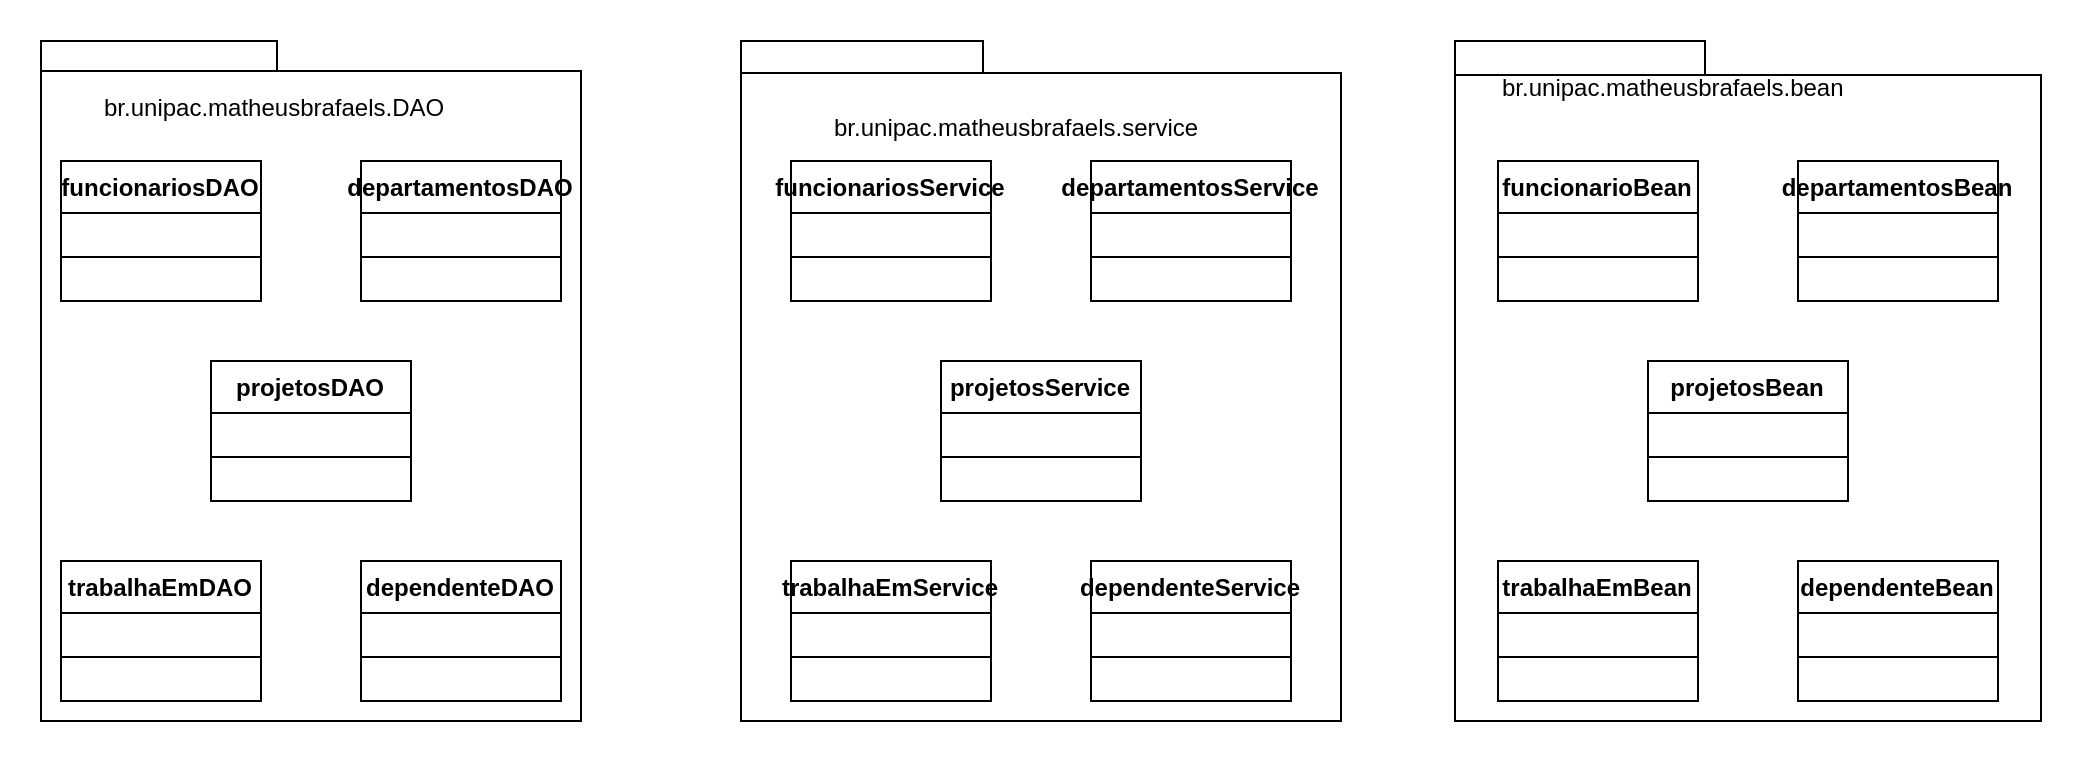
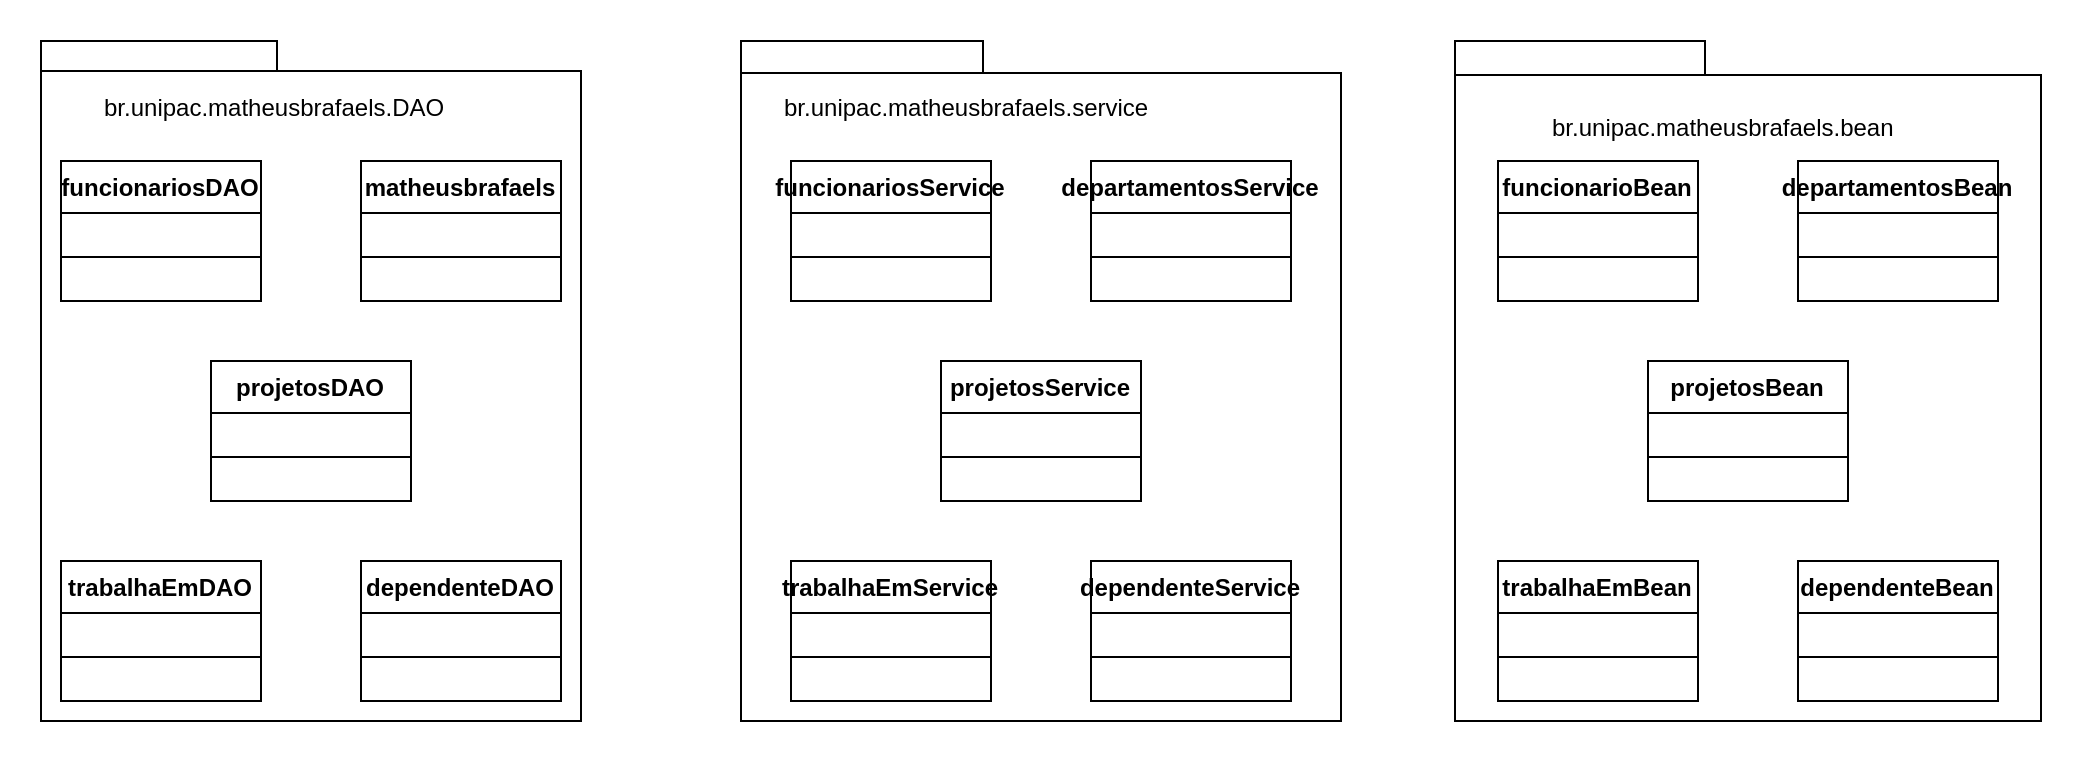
  <mxCell id="0" />
  <mxCell id="1" parent="0" />
  <mxCell id="2" value="" style="shape=folder;fontStyle=1;spacingTop=0;tabWidth=118;tabHeight=15;tabPosition=left;html=1;" vertex="1" parent="1"><mxGeometry x="20" y="20" width="270" height="340" as="geometry" /></mxCell>
  <mxCell id="3" value="" style="shape=folder;fontStyle=1;spacingTop=10;tabWidth=121;tabHeight=16;tabPosition=left;html=1;" vertex="1" parent="1"><mxGeometry x="370" y="20" width="300" height="340" as="geometry" /></mxCell>
  <mxCell id="4" value="" style="shape=folder;fontStyle=1;spacingTop=10;tabWidth=125;tabHeight=17;tabPosition=left;html=1;" vertex="1" parent="1"><mxGeometry x="727" y="20" width="293" height="340" as="geometry" /></mxCell>
  <mxCell id="5" value="br.unipac.matheusbrafaels.DAO" style="text;html=1;" vertex="1" parent="1"><mxGeometry x="50" y="40" width="200" height="30" as="geometry" /></mxCell>
- <mxCell id="6" value="br.unipac.matheusbrafaels.service" style="text;html=1;" vertex="1" parent="1"><mxGeometry x="415" y="50" width="210" height="30" as="geometry" /></mxCell>
- <mxCell id="7" value="br.unipac.matheusbrafaels.bean" style="text;html=1;" vertex="1" parent="1"><mxGeometry x="748.5" y="30" width="200" height="30" as="geometry" /></mxCell>
+ <mxCell id="6" value="br.unipac.matheusbrafaels.service" style="text;html=1;" vertex="1" parent="1"><mxGeometry x="390" y="40" width="210" height="30" as="geometry" /></mxCell>
+ <mxCell id="7" value="br.unipac.matheusbrafaels.bean" style="text;html=1;" vertex="1" parent="1"><mxGeometry x="773.5" y="50" width="200" height="30" as="geometry" /></mxCell>
  <mxCell id="8" value="funcionariosDAO" style="swimlane;fontStyle=1;align=center;verticalAlign=top;childLayout=stackLayout;horizontal=1;startSize=26;horizontalStack=0;resizeParent=1;resizeParentMax=0;resizeLast=0;collapsible=1;marginBottom=0;" vertex="1" parent="1"><mxGeometry x="30" y="80" width="100" height="70" as="geometry" /></mxCell>
  <mxCell id="9" value="" style="line;strokeWidth=1;fillColor=none;align=left;verticalAlign=middle;spacingTop=-1;spacingLeft=3;spacingRight=3;rotatable=0;labelPosition=right;points=[];portConstraint=eastwest;" vertex="1" parent="8"><mxGeometry y="26" width="100" height="44" as="geometry" /></mxCell>
- <mxCell id="10" value="departamentosDAO" style="swimlane;fontStyle=1;align=center;verticalAlign=top;childLayout=stackLayout;horizontal=1;startSize=26;horizontalStack=0;resizeParent=1;resizeParentMax=0;resizeLast=0;collapsible=1;marginBottom=0;" vertex="1" parent="1"><mxGeometry x="180" y="80" width="100" height="70" as="geometry" /></mxCell>
+ <mxCell id="10" value="matheusbrafaels" style="swimlane;fontStyle=1;align=center;verticalAlign=top;childLayout=stackLayout;horizontal=1;startSize=26;horizontalStack=0;resizeParent=1;resizeParentMax=0;resizeLast=0;collapsible=1;marginBottom=0;" vertex="1" parent="1"><mxGeometry x="180" y="80" width="100" height="70" as="geometry" /></mxCell>
  <mxCell id="11" value="" style="line;strokeWidth=1;fillColor=none;align=left;verticalAlign=middle;spacingTop=-1;spacingLeft=3;spacingRight=3;rotatable=0;labelPosition=right;points=[];portConstraint=eastwest;" vertex="1" parent="10"><mxGeometry y="26" width="100" height="44" as="geometry" /></mxCell>
  <mxCell id="12" value="trabalhaEmDAO" style="swimlane;fontStyle=1;align=center;verticalAlign=top;childLayout=stackLayout;horizontal=1;startSize=26;horizontalStack=0;resizeParent=1;resizeParentMax=0;resizeLast=0;collapsible=1;marginBottom=0;" vertex="1" parent="1"><mxGeometry x="30" y="280" width="100" height="70" as="geometry" /></mxCell>
  <mxCell id="13" value="" style="line;strokeWidth=1;fillColor=none;align=left;verticalAlign=middle;spacingTop=-1;spacingLeft=3;spacingRight=3;rotatable=0;labelPosition=right;points=[];portConstraint=eastwest;" vertex="1" parent="12"><mxGeometry y="26" width="100" height="44" as="geometry" /></mxCell>
  <mxCell id="14" value="dependenteDAO" style="swimlane;fontStyle=1;align=center;verticalAlign=top;childLayout=stackLayout;horizontal=1;startSize=26;horizontalStack=0;resizeParent=1;resizeParentMax=0;resizeLast=0;collapsible=1;marginBottom=0;" vertex="1" parent="1"><mxGeometry x="180" y="280" width="100" height="70" as="geometry" /></mxCell>
  <mxCell id="15" value="" style="line;strokeWidth=1;fillColor=none;align=left;verticalAlign=middle;spacingTop=-1;spacingLeft=3;spacingRight=3;rotatable=0;labelPosition=right;points=[];portConstraint=eastwest;" vertex="1" parent="14"><mxGeometry y="26" width="100" height="44" as="geometry" /></mxCell>
  <mxCell id="16" value="projetosDAO" style="swimlane;fontStyle=1;align=center;verticalAlign=top;childLayout=stackLayout;horizontal=1;startSize=26;horizontalStack=0;resizeParent=1;resizeParentMax=0;resizeLast=0;collapsible=1;marginBottom=0;" vertex="1" parent="1"><mxGeometry x="105" y="180" width="100" height="70" as="geometry" /></mxCell>
  <mxCell id="17" value="" style="line;strokeWidth=1;fillColor=none;align=left;verticalAlign=middle;spacingTop=-1;spacingLeft=3;spacingRight=3;rotatable=0;labelPosition=right;points=[];portConstraint=eastwest;" vertex="1" parent="16"><mxGeometry y="26" width="100" height="44" as="geometry" /></mxCell>
  <mxCell id="18" value="funcionariosService" style="swimlane;fontStyle=1;align=center;verticalAlign=top;childLayout=stackLayout;horizontal=1;startSize=26;horizontalStack=0;resizeParent=1;resizeParentMax=0;resizeLast=0;collapsible=1;marginBottom=0;" vertex="1" parent="1"><mxGeometry x="395" y="80" width="100" height="70" as="geometry" /></mxCell>
  <mxCell id="19" value="" style="line;strokeWidth=1;fillColor=none;align=left;verticalAlign=middle;spacingTop=-1;spacingLeft=3;spacingRight=3;rotatable=0;labelPosition=right;points=[];portConstraint=eastwest;" vertex="1" parent="18"><mxGeometry y="26" width="100" height="44" as="geometry" /></mxCell>
  <mxCell id="20" value="departamentosService" style="swimlane;fontStyle=1;align=center;verticalAlign=top;childLayout=stackLayout;horizontal=1;startSize=26;horizontalStack=0;resizeParent=1;resizeParentMax=0;resizeLast=0;collapsible=1;marginBottom=0;" vertex="1" parent="1"><mxGeometry x="545" y="80" width="100" height="70" as="geometry" /></mxCell>
  <mxCell id="21" value="" style="line;strokeWidth=1;fillColor=none;align=left;verticalAlign=middle;spacingTop=-1;spacingLeft=3;spacingRight=3;rotatable=0;labelPosition=right;points=[];portConstraint=eastwest;" vertex="1" parent="20"><mxGeometry y="26" width="100" height="44" as="geometry" /></mxCell>
  <mxCell id="22" value="trabalhaEmService" style="swimlane;fontStyle=1;align=center;verticalAlign=top;childLayout=stackLayout;horizontal=1;startSize=26;horizontalStack=0;resizeParent=1;resizeParentMax=0;resizeLast=0;collapsible=1;marginBottom=0;" vertex="1" parent="1"><mxGeometry x="395" y="280" width="100" height="70" as="geometry" /></mxCell>
  <mxCell id="23" value="" style="line;strokeWidth=1;fillColor=none;align=left;verticalAlign=middle;spacingTop=-1;spacingLeft=3;spacingRight=3;rotatable=0;labelPosition=right;points=[];portConstraint=eastwest;" vertex="1" parent="22"><mxGeometry y="26" width="100" height="44" as="geometry" /></mxCell>
  <mxCell id="24" value="dependenteService" style="swimlane;fontStyle=1;align=center;verticalAlign=top;childLayout=stackLayout;horizontal=1;startSize=26;horizontalStack=0;resizeParent=1;resizeParentMax=0;resizeLast=0;collapsible=1;marginBottom=0;" vertex="1" parent="1"><mxGeometry x="545" y="280" width="100" height="70" as="geometry" /></mxCell>
  <mxCell id="25" value="" style="line;strokeWidth=1;fillColor=none;align=left;verticalAlign=middle;spacingTop=-1;spacingLeft=3;spacingRight=3;rotatable=0;labelPosition=right;points=[];portConstraint=eastwest;" vertex="1" parent="24"><mxGeometry y="26" width="100" height="44" as="geometry" /></mxCell>
  <mxCell id="26" value="projetosService" style="swimlane;fontStyle=1;align=center;verticalAlign=top;childLayout=stackLayout;horizontal=1;startSize=26;horizontalStack=0;resizeParent=1;resizeParentMax=0;resizeLast=0;collapsible=1;marginBottom=0;" vertex="1" parent="1"><mxGeometry x="470" y="180" width="100" height="70" as="geometry" /></mxCell>
  <mxCell id="27" value="" style="line;strokeWidth=1;fillColor=none;align=left;verticalAlign=middle;spacingTop=-1;spacingLeft=3;spacingRight=3;rotatable=0;labelPosition=right;points=[];portConstraint=eastwest;" vertex="1" parent="26"><mxGeometry y="26" width="100" height="44" as="geometry" /></mxCell>
  <mxCell id="28" value="funcionarioBean" style="swimlane;fontStyle=1;align=center;verticalAlign=top;childLayout=stackLayout;horizontal=1;startSize=26;horizontalStack=0;resizeParent=1;resizeParentMax=0;resizeLast=0;collapsible=1;marginBottom=0;" vertex="1" parent="1"><mxGeometry x="748.5" y="80" width="100" height="70" as="geometry" /></mxCell>
  <mxCell id="29" value="" style="line;strokeWidth=1;fillColor=none;align=left;verticalAlign=middle;spacingTop=-1;spacingLeft=3;spacingRight=3;rotatable=0;labelPosition=right;points=[];portConstraint=eastwest;" vertex="1" parent="28"><mxGeometry y="26" width="100" height="44" as="geometry" /></mxCell>
  <mxCell id="30" value="departamentosBean" style="swimlane;fontStyle=1;align=center;verticalAlign=top;childLayout=stackLayout;horizontal=1;startSize=26;horizontalStack=0;resizeParent=1;resizeParentMax=0;resizeLast=0;collapsible=1;marginBottom=0;" vertex="1" parent="1"><mxGeometry x="898.5" y="80" width="100" height="70" as="geometry" /></mxCell>
  <mxCell id="31" value="" style="line;strokeWidth=1;fillColor=none;align=left;verticalAlign=middle;spacingTop=-1;spacingLeft=3;spacingRight=3;rotatable=0;labelPosition=right;points=[];portConstraint=eastwest;" vertex="1" parent="30"><mxGeometry y="26" width="100" height="44" as="geometry" /></mxCell>
  <mxCell id="32" value="trabalhaEmBean" style="swimlane;fontStyle=1;align=center;verticalAlign=top;childLayout=stackLayout;horizontal=1;startSize=26;horizontalStack=0;resizeParent=1;resizeParentMax=0;resizeLast=0;collapsible=1;marginBottom=0;" vertex="1" parent="1"><mxGeometry x="748.5" y="280" width="100" height="70" as="geometry" /></mxCell>
  <mxCell id="33" value="" style="line;strokeWidth=1;fillColor=none;align=left;verticalAlign=middle;spacingTop=-1;spacingLeft=3;spacingRight=3;rotatable=0;labelPosition=right;points=[];portConstraint=eastwest;" vertex="1" parent="32"><mxGeometry y="26" width="100" height="44" as="geometry" /></mxCell>
  <mxCell id="34" value="dependenteBean" style="swimlane;fontStyle=1;align=center;verticalAlign=top;childLayout=stackLayout;horizontal=1;startSize=26;horizontalStack=0;resizeParent=1;resizeParentMax=0;resizeLast=0;collapsible=1;marginBottom=0;" vertex="1" parent="1"><mxGeometry x="898.5" y="280" width="100" height="70" as="geometry" /></mxCell>
  <mxCell id="35" value="" style="line;strokeWidth=1;fillColor=none;align=left;verticalAlign=middle;spacingTop=-1;spacingLeft=3;spacingRight=3;rotatable=0;labelPosition=right;points=[];portConstraint=eastwest;" vertex="1" parent="34"><mxGeometry y="26" width="100" height="44" as="geometry" /></mxCell>
  <mxCell id="36" value="projetosBean" style="swimlane;fontStyle=1;align=center;verticalAlign=top;childLayout=stackLayout;horizontal=1;startSize=26;horizontalStack=0;resizeParent=1;resizeParentMax=0;resizeLast=0;collapsible=1;marginBottom=0;" vertex="1" parent="1"><mxGeometry x="823.5" y="180" width="100" height="70" as="geometry" /></mxCell>
  <mxCell id="37" value="" style="line;strokeWidth=1;fillColor=none;align=left;verticalAlign=middle;spacingTop=-1;spacingLeft=3;spacingRight=3;rotatable=0;labelPosition=right;points=[];portConstraint=eastwest;" vertex="1" parent="36"><mxGeometry y="26" width="100" height="44" as="geometry" /></mxCell>
